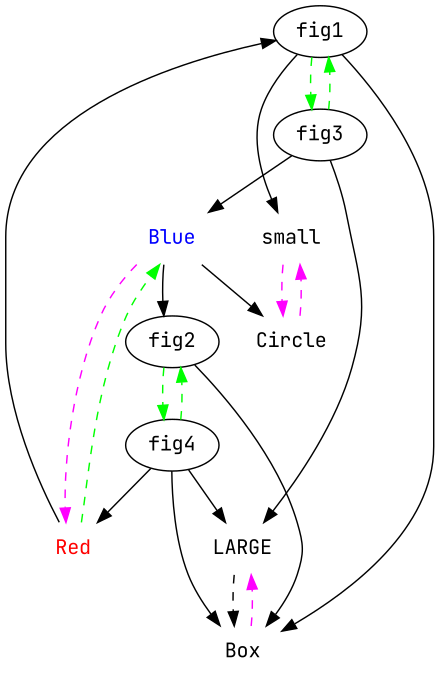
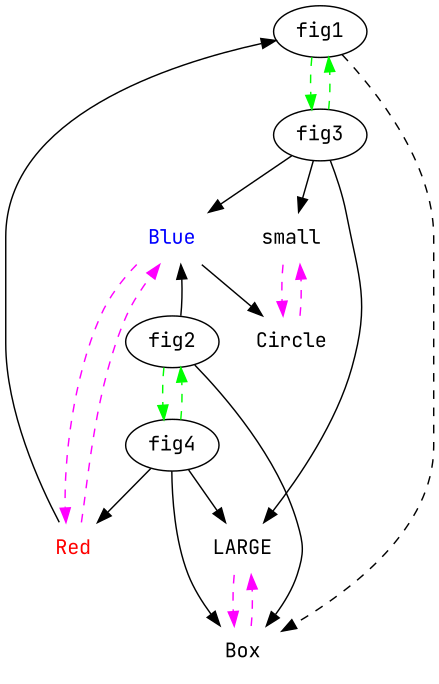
  digraph {
    fontname="JetBrains Mono"
    rankdir=TB
    node [fontname="JetBrains Mono" shape=plaintext]
    edge [fontname="JetBrains Mono"]
    fig1 [shape=oval]
    fig3 [shape=oval]
    n3 [label=Box]
    small
    n5 [fontcolor=blue label=Blue]
    n6 [label=LARGE]
    n7 [fontcolor=red label=Red]
    n8 [label=Circle]
    fig2 [shape=oval]
    fig4 [shape=oval]
    fig1 -> fig3 [color=green constraint=true penwidth=1 style=dashed]
-   fig1 -> n3
-   fig1 -> small
+   fig1 -> n3 [style=dashed]
+   fig3 -> small
    fig3 -> fig1 [color=green constraint=true penwidth=1 style=dashed]
    fig3 -> n5
    fig3 -> n6
    n3 -> n6 [color=magenta constraint=true penwidth=1 style=dashed]
    small -> n8 [color=magenta constraint=true penwidth=1 style=dashed]
    n5 -> n7 [color=magenta constraint=true penwidth=1 style=dashed]
    n5 -> n8
-   n6 -> n3 [color=black constraint=true penwidth=1 style=dashed]
+   n6 -> n3 [color=magenta constraint=true penwidth=1 style=dashed]
    n7 -> fig1
-   n7 -> n5 [color=green constraint=true penwidth=1 style=dashed]
+   n7 -> n5 [color=magenta constraint=true penwidth=1 style=dashed]
    n8 -> small [color=magenta constraint=true penwidth=1 style=dashed]
    fig2 -> n3
-   n5 -> fig2
+   fig2 -> n5
    fig2 -> fig4 [color=green constraint=true penwidth=1 style=dashed]
    fig4 -> n3
    fig4 -> n6
    fig4 -> n7
    fig4 -> fig2 [color=green constraint=true penwidth=1 style=dashed]
  }
